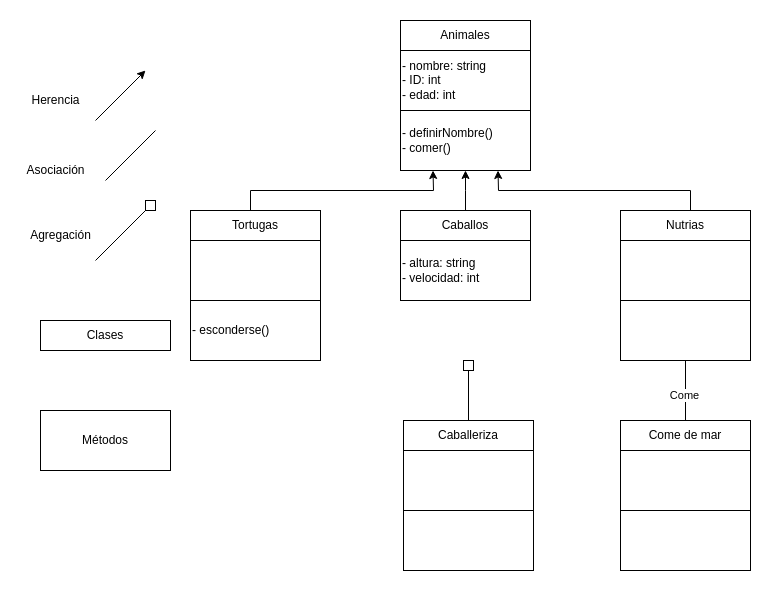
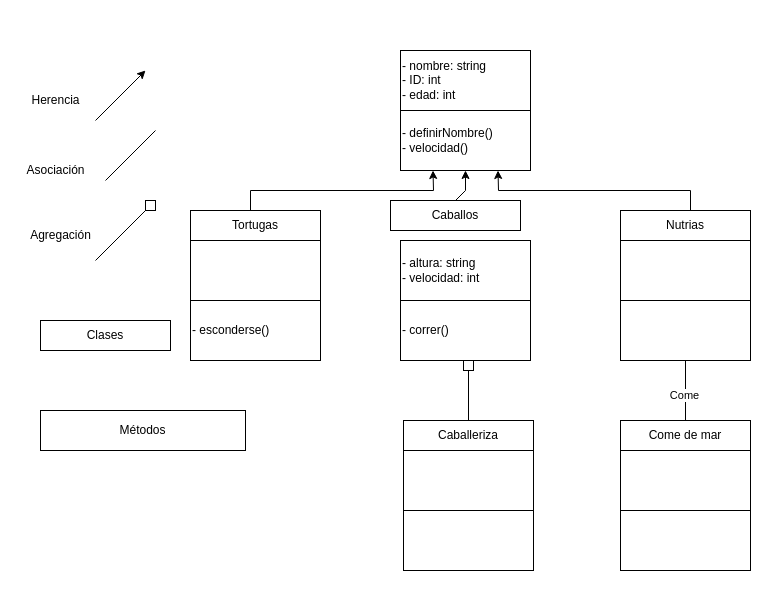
  <mxCell id="0" />
  <mxCell id="1" parent="0" />
- <mxCell id="2" value="Animales" style="rounded=0;whiteSpace=wrap;html=1;" vertex="1" parent="1"><mxGeometry x="400" y="20" width="130" height="30" as="geometry" /></mxCell>
  <mxCell id="3" value="- nombre: string&lt;br&gt;- ID: int&lt;br&gt;- edad: int" style="rounded=0;whiteSpace=wrap;html=1;align=left;" vertex="1" parent="1"><mxGeometry x="400" y="50" width="130" height="60" as="geometry" /></mxCell>
- <mxCell id="4" value="- definirNombre()&lt;br&gt;- comer()" style="rounded=0;whiteSpace=wrap;html=1;align=left;" vertex="1" parent="1"><mxGeometry x="400" y="110" width="130" height="60" as="geometry" /></mxCell>
+ <mxCell id="4" value="- definirNombre()&lt;br&gt;- velocidad()" style="rounded=0;whiteSpace=wrap;html=1;align=left;" vertex="1" parent="1"><mxGeometry x="400" y="110" width="130" height="60" as="geometry" /></mxCell>
  <mxCell id="5" value="Nutrias" style="rounded=0;whiteSpace=wrap;html=1;" vertex="1" parent="1"><mxGeometry x="620" y="210" width="130" height="30" as="geometry" /></mxCell>
  <mxCell id="6" value="" style="rounded=0;whiteSpace=wrap;html=1;" vertex="1" parent="1"><mxGeometry x="620" y="240" width="130" height="60" as="geometry" /></mxCell>
  <mxCell id="7" value="" style="rounded=0;whiteSpace=wrap;html=1;" vertex="1" parent="1"><mxGeometry x="620" y="300" width="130" height="60" as="geometry" /></mxCell>
- <mxCell id="8" value="Caballos" style="rounded=0;whiteSpace=wrap;html=1;" vertex="1" parent="1"><mxGeometry x="400" y="210" width="130" height="30" as="geometry" /></mxCell>
+ <mxCell id="8" value="Caballos" style="rounded=0;whiteSpace=wrap;html=1;" vertex="1" parent="1"><mxGeometry x="390" y="200" width="130" height="30" as="geometry" /></mxCell>
  <mxCell id="9" value="- altura: string&lt;br&gt;- velocidad: int" style="rounded=0;whiteSpace=wrap;html=1;align=left;" vertex="1" parent="1"><mxGeometry x="400" y="240" width="130" height="60" as="geometry" /></mxCell>
+ <mxCell id="10" value="- correr()" style="rounded=0;whiteSpace=wrap;html=1;align=left;" vertex="1" parent="1"><mxGeometry x="400" y="300" width="130" height="60" as="geometry" /></mxCell>
  <mxCell id="11" value="Tortugas" style="rounded=0;whiteSpace=wrap;html=1;" vertex="1" parent="1"><mxGeometry x="190" y="210" width="130" height="30" as="geometry" /></mxCell>
  <mxCell id="12" value="" style="rounded=0;whiteSpace=wrap;html=1;" vertex="1" parent="1"><mxGeometry x="190" y="240" width="130" height="60" as="geometry" /></mxCell>
  <mxCell id="13" value="- esconderse()" style="rounded=0;whiteSpace=wrap;html=1;align=left;" vertex="1" parent="1"><mxGeometry x="190" y="300" width="130" height="60" as="geometry" /></mxCell>
  <mxCell id="14" value="Caballeriza" style="rounded=0;whiteSpace=wrap;html=1;" vertex="1" parent="1"><mxGeometry x="403" y="420" width="130" height="30" as="geometry" /></mxCell>
  <mxCell id="15" value="" style="rounded=0;whiteSpace=wrap;html=1;" vertex="1" parent="1"><mxGeometry x="403" y="450" width="130" height="60" as="geometry" /></mxCell>
  <mxCell id="16" value="" style="rounded=0;whiteSpace=wrap;html=1;" vertex="1" parent="1"><mxGeometry x="403" y="510" width="130" height="60" as="geometry" /></mxCell>
  <mxCell id="17" value="Come de mar" style="rounded=0;whiteSpace=wrap;html=1;" vertex="1" parent="1"><mxGeometry x="620" y="420" width="130" height="30" as="geometry" /></mxCell>
  <mxCell id="18" value="" style="rounded=0;whiteSpace=wrap;html=1;" vertex="1" parent="1"><mxGeometry x="620" y="450" width="130" height="60" as="geometry" /></mxCell>
  <mxCell id="19" value="" style="rounded=0;whiteSpace=wrap;html=1;" vertex="1" parent="1"><mxGeometry x="620" y="510" width="130" height="60" as="geometry" /></mxCell>
  <mxCell id="20" value="Clases" style="rounded=0;whiteSpace=wrap;html=1;" vertex="1" parent="1"><mxGeometry x="40" y="320" width="130" height="30" as="geometry" /></mxCell>
- <mxCell id="21" value="Métodos" style="rounded=0;whiteSpace=wrap;html=1;" vertex="1" parent="1"><mxGeometry x="40" y="410" width="130" height="60" as="geometry" /></mxCell>
+ <mxCell id="21" value="Métodos" style="rounded=0;whiteSpace=wrap;html=1;" vertex="1" parent="1"><mxGeometry x="40" y="410" width="205" height="40" as="geometry" /></mxCell>
  <mxCell id="22" value="" style="endArrow=none;html=1;rounded=0;" edge="1" parent="1"><mxGeometry width="50" height="50" relative="1" as="geometry"><mxPoint x="105" y="180" as="sourcePoint" /><mxPoint x="155" y="130" as="targetPoint" /></mxGeometry></mxCell>
  <mxCell id="23" value="" style="endArrow=classic;html=1;rounded=0;" edge="1" parent="1"><mxGeometry width="50" height="50" relative="1" as="geometry"><mxPoint x="95" y="120" as="sourcePoint" /><mxPoint x="145" y="70" as="targetPoint" /></mxGeometry></mxCell>
  <mxCell id="24" value="" style="endArrow=none;html=1;rounded=0;startArrow=none;" edge="1" parent="1" source="25"><mxGeometry width="50" height="50" relative="1" as="geometry"><mxPoint x="95" y="260" as="sourcePoint" /><mxPoint x="145" y="210" as="targetPoint" /></mxGeometry></mxCell>
  <mxCell id="25" value="" style="whiteSpace=wrap;html=1;aspect=fixed;" vertex="1" parent="1"><mxGeometry x="145" y="200" width="10" height="10" as="geometry" /></mxCell>
  <mxCell id="26" value="" style="endArrow=none;html=1;rounded=0;" edge="1" parent="1" target="25"><mxGeometry width="50" height="50" relative="1" as="geometry"><mxPoint x="95" y="260" as="sourcePoint" /><mxPoint x="145" y="210" as="targetPoint" /></mxGeometry></mxCell>
  <mxCell id="27" value="Herencia" style="text;html=1;align=center;verticalAlign=middle;resizable=0;points=[];autosize=1;strokeColor=none;fillColor=none;" vertex="1" parent="1"><mxGeometry x="25" y="90" width="60" height="20" as="geometry" /></mxCell>
  <mxCell id="28" value="Asociación&lt;br&gt;" style="text;html=1;align=center;verticalAlign=middle;resizable=0;points=[];autosize=1;strokeColor=none;fillColor=none;" vertex="1" parent="1"><mxGeometry x="20" y="160" width="70" height="20" as="geometry" /></mxCell>
  <mxCell id="29" value="Agregación" style="text;html=1;align=center;verticalAlign=middle;resizable=0;points=[];autosize=1;strokeColor=none;fillColor=none;" vertex="1" parent="1"><mxGeometry x="20" y="225" width="80" height="20" as="geometry" /></mxCell>
  <mxCell id="30" value="" style="endArrow=classic;html=1;rounded=0;entryX=0.25;entryY=1;entryDx=0;entryDy=0;" edge="1" parent="1" target="4"><mxGeometry width="50" height="50" relative="1" as="geometry"><mxPoint x="250" y="210" as="sourcePoint" /><mxPoint x="300" y="160" as="targetPoint" /><Array as="points"><mxPoint x="250" y="190" /><mxPoint x="433" y="190" /></Array></mxGeometry></mxCell>
  <mxCell id="31" value="" style="endArrow=classic;html=1;rounded=0;entryX=0.75;entryY=1;entryDx=0;entryDy=0;" edge="1" parent="1" target="4"><mxGeometry width="50" height="50" relative="1" as="geometry"><mxPoint x="690" y="210" as="sourcePoint" /><mxPoint x="740" y="160" as="targetPoint" /><Array as="points"><mxPoint x="690" y="190" /><mxPoint x="498" y="190" /></Array></mxGeometry></mxCell>
  <mxCell id="32" value="" style="endArrow=classic;html=1;rounded=0;entryX=0.5;entryY=1;entryDx=0;entryDy=0;exitX=0.5;exitY=0;exitDx=0;exitDy=0;" edge="1" parent="1" source="8" target="4"><mxGeometry width="50" height="50" relative="1" as="geometry"><mxPoint x="570" y="130" as="sourcePoint" /><mxPoint x="620" y="80" as="targetPoint" /><Array as="points"><mxPoint x="465" y="190" /></Array></mxGeometry></mxCell>
  <mxCell id="33" value="" style="endArrow=none;html=1;rounded=0;entryX=0.5;entryY=1;entryDx=0;entryDy=0;exitX=0.5;exitY=0;exitDx=0;exitDy=0;" edge="1" parent="1" source="17" target="7"><mxGeometry width="50" height="50" relative="1" as="geometry"><mxPoint x="600" y="420" as="sourcePoint" /><mxPoint x="650" y="370" as="targetPoint" /></mxGeometry></mxCell>
  <mxCell id="34" value="Come" style="edgeLabel;html=1;align=center;verticalAlign=middle;resizable=0;points=[];" vertex="1" connectable="0" parent="33"><mxGeometry x="-0.139" y="2" relative="1" as="geometry"><mxPoint as="offset" /></mxGeometry></mxCell>
  <mxCell id="35" value="" style="endArrow=none;html=1;rounded=0;startArrow=none;entryX=0.5;entryY=0;entryDx=0;entryDy=0;" edge="1" parent="1" source="36" target="14"><mxGeometry width="50" height="50" relative="1" as="geometry"><mxPoint x="470" y="420" as="sourcePoint" /><mxPoint x="520" y="370" as="targetPoint" /></mxGeometry></mxCell>
  <mxCell id="36" value="" style="whiteSpace=wrap;html=1;aspect=fixed;" vertex="1" parent="1"><mxGeometry x="463" y="360" width="10" height="10" as="geometry" /></mxCell>
